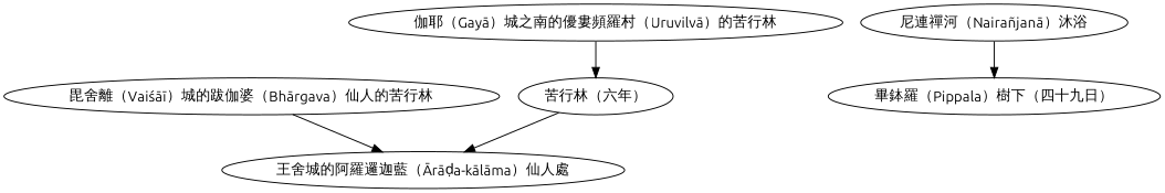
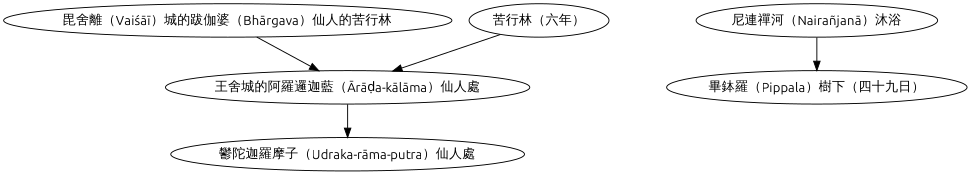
  digraph {
    fontname=Ubuntu
    node [fontname=Ubuntu]
    edge [fontname=Ubuntu]
    "毘舍離（Vaiśāī）城的跋伽婆（Bhārgava）仙人的苦行林"
    "王舍城的阿羅邏迦藍（Ārāḍa-kālāma）仙人處"
-   "伽耶（Gayā）城之南的優婁頻羅村（Uruvilvā）的苦行林"
+   "鬱陀迦羅摩子（Udraka-rāma-putra）仙人處"
    "苦行林（六年）"
    "尼連禪河（Nairañjanā）沐浴"
    "畢鉢羅（Pippala）樹下（四十九日）"
    "毘舍離（Vaiśāī）城的跋伽婆（Bhārgava）仙人的苦行林" -> "王舍城的阿羅邏迦藍（Ārāḍa-kālāma）仙人處"
-   "伽耶（Gayā）城之南的優婁頻羅村（Uruvilvā）的苦行林" -> "苦行林（六年）"
+   "王舍城的阿羅邏迦藍（Ārāḍa-kālāma）仙人處" -> "鬱陀迦羅摩子（Udraka-rāma-putra）仙人處"
    "苦行林（六年）" -> "王舍城的阿羅邏迦藍（Ārāḍa-kālāma）仙人處"
    "尼連禪河（Nairañjanā）沐浴" -> "畢鉢羅（Pippala）樹下（四十九日）"
  }
